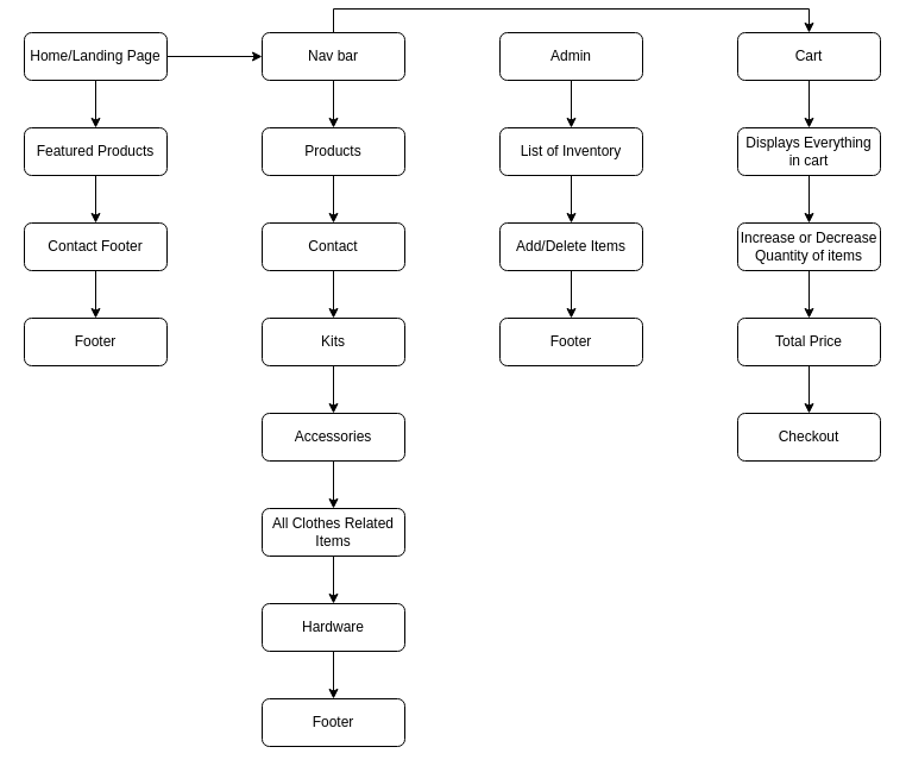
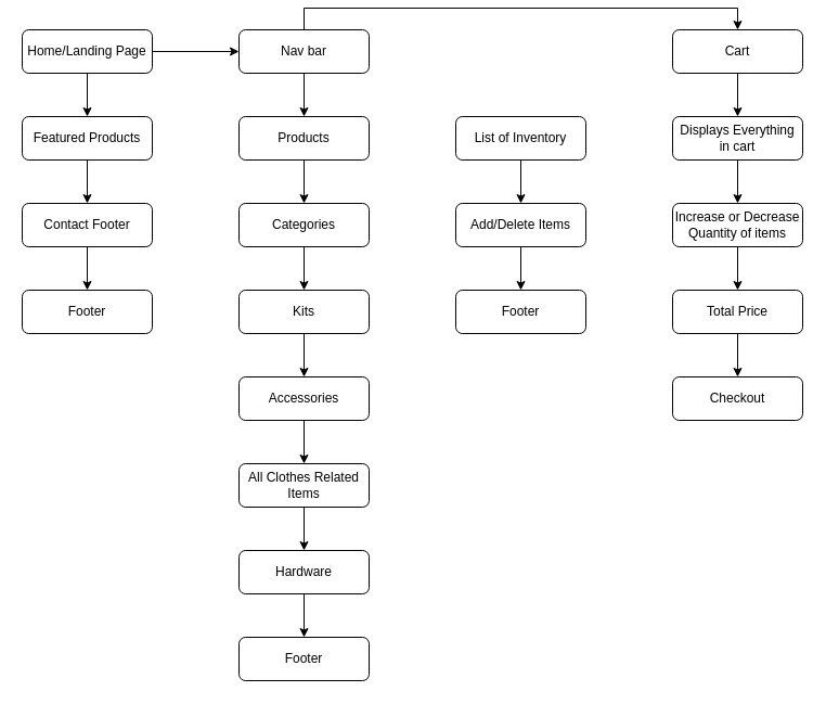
  <mxCell id="0" />
  <mxCell id="1" parent="0" />
  <mxCell id="2" value="" style="edgeStyle=orthogonalEdgeStyle;rounded=0;orthogonalLoop=1;jettySize=auto;html=1;" edge="1" parent="1" source="42" target="9"><mxGeometry relative="1" as="geometry" /></mxCell>
  <mxCell id="3" value="" style="edgeStyle=orthogonalEdgeStyle;rounded=0;orthogonalLoop=1;jettySize=auto;html=1;" edge="1" parent="1" source="5" target="7"><mxGeometry relative="1" as="geometry" /></mxCell>
  <mxCell id="4" style="edgeStyle=orthogonalEdgeStyle;rounded=0;orthogonalLoop=1;jettySize=auto;html=1;exitX=0.5;exitY=0;exitDx=0;exitDy=0;entryX=0.5;entryY=0;entryDx=0;entryDy=0;" edge="1" parent="1" source="5" target="33"><mxGeometry relative="1" as="geometry" /></mxCell>
  <mxCell id="5" value="Nav bar" style="rounded=1;whiteSpace=wrap;html=1;" vertex="1" parent="1"><mxGeometry x="220" y="20" width="120" height="40" as="geometry" /></mxCell>
  <mxCell id="6" style="edgeStyle=orthogonalEdgeStyle;rounded=0;orthogonalLoop=1;jettySize=auto;html=1;entryX=0.5;entryY=0;entryDx=0;entryDy=0;" edge="1" parent="1" source="7" target="16"><mxGeometry relative="1" as="geometry"><mxPoint x="500" y="100" as="targetPoint" /></mxGeometry></mxCell>
  <mxCell id="7" value="Products" style="rounded=1;whiteSpace=wrap;html=1;" vertex="1" parent="1"><mxGeometry x="220" y="100" width="120" height="40" as="geometry" /></mxCell>
  <mxCell id="8" style="edgeStyle=orthogonalEdgeStyle;rounded=0;orthogonalLoop=1;jettySize=auto;html=1;exitX=0.5;exitY=1;exitDx=0;exitDy=0;" edge="1" parent="1" source="9" target="12"><mxGeometry relative="1" as="geometry" /></mxCell>
  <mxCell id="9" value="Featured Products" style="rounded=1;whiteSpace=wrap;html=1;glass=0;strokeWidth=1;shadow=0;" vertex="1" parent="1"><mxGeometry x="20" y="100" width="120" height="40" as="geometry" /></mxCell>
  <mxCell id="10" value="" style="endArrow=classic;html=1;rounded=0;entryX=0;entryY=0.5;entryDx=0;entryDy=0;" edge="1" parent="1" source="42" target="5"><mxGeometry width="50" height="50" relative="1" as="geometry"><mxPoint x="100" y="40" as="sourcePoint" /><mxPoint x="180" y="40" as="targetPoint" /></mxGeometry></mxCell>
  <mxCell id="11" style="edgeStyle=orthogonalEdgeStyle;rounded=0;orthogonalLoop=1;jettySize=auto;html=1;exitX=0.5;exitY=1;exitDx=0;exitDy=0;entryX=0.5;entryY=0;entryDx=0;entryDy=0;" edge="1" parent="1" source="12" target="13"><mxGeometry relative="1" as="geometry" /></mxCell>
  <mxCell id="12" value="Contact Footer" style="rounded=1;whiteSpace=wrap;html=1;" vertex="1" parent="1"><mxGeometry x="20" y="180" width="120" height="40" as="geometry" /></mxCell>
  <mxCell id="13" value="Footer" style="rounded=1;whiteSpace=wrap;html=1;" vertex="1" parent="1"><mxGeometry x="20" y="260" width="120" height="40" as="geometry" /></mxCell>
  <mxCell id="14" value="" style="edgeStyle=orthogonalEdgeStyle;rounded=0;orthogonalLoop=1;jettySize=auto;html=1;" edge="1" parent="1" source="15" target="18"><mxGeometry relative="1" as="geometry" /></mxCell>
  <mxCell id="15" value="Kits" style="whiteSpace=wrap;html=1;rounded=1;" vertex="1" parent="1"><mxGeometry x="220" y="260" width="120" height="40" as="geometry" /></mxCell>
- <mxCell id="16" value="Contact" style="rounded=1;whiteSpace=wrap;html=1;" vertex="1" parent="1"><mxGeometry x="220" y="180" width="120" height="40" as="geometry" /></mxCell>
+ <mxCell id="16" value="Categories" style="rounded=1;whiteSpace=wrap;html=1;" vertex="1" parent="1"><mxGeometry x="220" y="180" width="120" height="40" as="geometry" /></mxCell>
  <mxCell id="17" value="" style="endArrow=classic;html=1;rounded=0;entryX=0.5;entryY=0;entryDx=0;entryDy=0;exitX=0.5;exitY=1;exitDx=0;exitDy=0;" edge="1" parent="1" source="16" target="15"><mxGeometry width="50" height="50" relative="1" as="geometry"><mxPoint x="639.5" y="-10" as="sourcePoint" /><mxPoint x="640" y="20" as="targetPoint" /></mxGeometry></mxCell>
  <mxCell id="18" value="Accessories" style="whiteSpace=wrap;html=1;rounded=1;" vertex="1" parent="1"><mxGeometry x="220" y="340" width="120" height="40" as="geometry" /></mxCell>
  <mxCell id="19" value="" style="edgeStyle=orthogonalEdgeStyle;rounded=0;orthogonalLoop=1;jettySize=auto;html=1;exitX=0.5;exitY=1;exitDx=0;exitDy=0;" edge="1" parent="1" source="18" target="21"><mxGeometry relative="1" as="geometry"><mxPoint x="640" y="220" as="targetPoint" /><mxPoint x="640" y="140" as="sourcePoint" /></mxGeometry></mxCell>
  <mxCell id="20" style="edgeStyle=orthogonalEdgeStyle;rounded=0;orthogonalLoop=1;jettySize=auto;html=1;exitX=0.5;exitY=1;exitDx=0;exitDy=0;entryX=0.5;entryY=0;entryDx=0;entryDy=0;" edge="1" parent="1" source="21" target="23"><mxGeometry relative="1" as="geometry"><mxPoint x="640" y="260" as="targetPoint" /></mxGeometry></mxCell>
  <mxCell id="21" value="All Clothes Related Items" style="rounded=1;whiteSpace=wrap;html=1;" vertex="1" parent="1"><mxGeometry x="220" y="420" width="120" height="40" as="geometry" /></mxCell>
  <mxCell id="22" style="edgeStyle=orthogonalEdgeStyle;rounded=0;orthogonalLoop=1;jettySize=auto;html=1;exitX=0.5;exitY=1;exitDx=0;exitDy=0;entryX=0.5;entryY=0;entryDx=0;entryDy=0;" edge="1" parent="1" source="23" target="24"><mxGeometry relative="1" as="geometry"><mxPoint x="640" y="340" as="targetPoint" /></mxGeometry></mxCell>
  <mxCell id="23" value="Hardware" style="rounded=1;whiteSpace=wrap;html=1;" vertex="1" parent="1"><mxGeometry x="220" y="500" width="120" height="40" as="geometry" /></mxCell>
  <mxCell id="24" value="Footer" style="rounded=1;whiteSpace=wrap;html=1;" vertex="1" parent="1"><mxGeometry x="220" y="580" width="120" height="40" as="geometry" /></mxCell>
- <mxCell id="25" style="edgeStyle=orthogonalEdgeStyle;rounded=0;orthogonalLoop=1;jettySize=auto;html=1;exitX=0.5;exitY=1;exitDx=0;exitDy=0;entryX=0.5;entryY=0;entryDx=0;entryDy=0;" edge="1" parent="1" source="26" target="28"><mxGeometry relative="1" as="geometry" /></mxCell>
- <mxCell id="26" value="Admin" style="rounded=1;whiteSpace=wrap;html=1;" vertex="1" parent="1"><mxGeometry x="420" y="20" width="120" height="40" as="geometry" /></mxCell>
  <mxCell id="27" style="edgeStyle=orthogonalEdgeStyle;rounded=0;orthogonalLoop=1;jettySize=auto;html=1;exitX=0.5;exitY=1;exitDx=0;exitDy=0;entryX=0.5;entryY=0;entryDx=0;entryDy=0;" edge="1" parent="1" source="28" target="30"><mxGeometry relative="1" as="geometry" /></mxCell>
  <mxCell id="28" value="List of Inventory" style="rounded=1;whiteSpace=wrap;html=1;" vertex="1" parent="1"><mxGeometry x="420" y="100" width="120" height="40" as="geometry" /></mxCell>
  <mxCell id="29" style="edgeStyle=orthogonalEdgeStyle;rounded=0;orthogonalLoop=1;jettySize=auto;html=1;exitX=0.5;exitY=1;exitDx=0;exitDy=0;entryX=0.5;entryY=0;entryDx=0;entryDy=0;" edge="1" parent="1" source="30" target="31"><mxGeometry relative="1" as="geometry" /></mxCell>
  <mxCell id="30" value="Add/Delete Items" style="rounded=1;whiteSpace=wrap;html=1;" vertex="1" parent="1"><mxGeometry x="420" y="180" width="120" height="40" as="geometry" /></mxCell>
  <mxCell id="31" value="Footer" style="rounded=1;whiteSpace=wrap;html=1;" vertex="1" parent="1"><mxGeometry x="420" y="260" width="120" height="40" as="geometry" /></mxCell>
  <mxCell id="32" style="edgeStyle=orthogonalEdgeStyle;rounded=0;orthogonalLoop=1;jettySize=auto;html=1;exitX=0.5;exitY=1;exitDx=0;exitDy=0;entryX=0.5;entryY=0;entryDx=0;entryDy=0;" edge="1" parent="1" source="33" target="35"><mxGeometry relative="1" as="geometry" /></mxCell>
  <mxCell id="33" value="Cart" style="rounded=1;whiteSpace=wrap;html=1;" vertex="1" parent="1"><mxGeometry x="620" y="20" width="120" height="40" as="geometry" /></mxCell>
  <mxCell id="34" style="edgeStyle=orthogonalEdgeStyle;rounded=0;orthogonalLoop=1;jettySize=auto;html=1;exitX=0.5;exitY=1;exitDx=0;exitDy=0;entryX=0.5;entryY=0;entryDx=0;entryDy=0;" edge="1" parent="1" source="35" target="37"><mxGeometry relative="1" as="geometry" /></mxCell>
  <mxCell id="35" value="Displays Everything in cart" style="rounded=1;whiteSpace=wrap;html=1;" vertex="1" parent="1"><mxGeometry x="620" y="100" width="120" height="40" as="geometry" /></mxCell>
  <mxCell id="36" style="edgeStyle=orthogonalEdgeStyle;rounded=0;orthogonalLoop=1;jettySize=auto;html=1;exitX=0.5;exitY=1;exitDx=0;exitDy=0;entryX=0.5;entryY=0;entryDx=0;entryDy=0;" edge="1" parent="1" source="37" target="39"><mxGeometry relative="1" as="geometry" /></mxCell>
  <mxCell id="37" value="Increase or Decrease Quantity of items" style="rounded=1;whiteSpace=wrap;html=1;" vertex="1" parent="1"><mxGeometry x="620" y="180" width="120" height="40" as="geometry" /></mxCell>
  <mxCell id="38" style="edgeStyle=orthogonalEdgeStyle;rounded=0;orthogonalLoop=1;jettySize=auto;html=1;exitX=0.5;exitY=1;exitDx=0;exitDy=0;entryX=0.5;entryY=0;entryDx=0;entryDy=0;" edge="1" parent="1" source="39" target="40"><mxGeometry relative="1" as="geometry" /></mxCell>
  <mxCell id="39" value="Total Price" style="rounded=1;whiteSpace=wrap;html=1;" vertex="1" parent="1"><mxGeometry x="620" y="260" width="120" height="40" as="geometry" /></mxCell>
  <mxCell id="40" value="Checkout" style="rounded=1;whiteSpace=wrap;html=1;" vertex="1" parent="1"><mxGeometry x="620" y="340" width="120" height="40" as="geometry" /></mxCell>
  <mxCell id="41" value="" style="endArrow=classic;html=1;rounded=0;entryX=0;entryY=0.5;entryDx=0;entryDy=0;" edge="1" parent="1" target="42"><mxGeometry width="50" height="50" relative="1" as="geometry"><mxPoint x="100" y="40" as="sourcePoint" /><mxPoint x="220" y="40" as="targetPoint" /></mxGeometry></mxCell>
  <mxCell id="42" value="Home/Landing Page" style="rounded=1;whiteSpace=wrap;html=1;fontSize=12;glass=0;strokeWidth=1;shadow=0;" parent="1" vertex="1"><mxGeometry x="20" y="20" width="120" height="40" as="geometry" /></mxCell>
